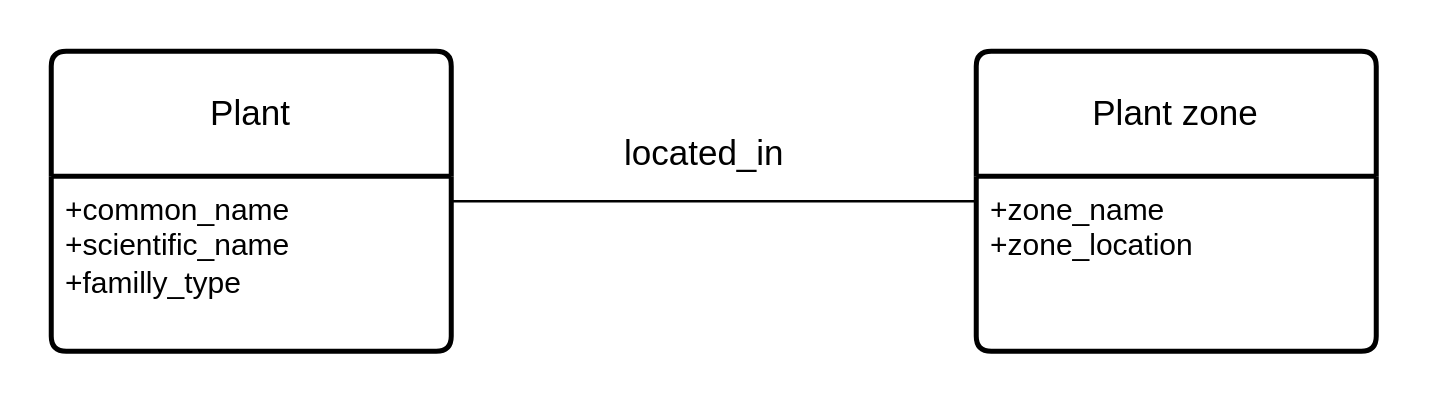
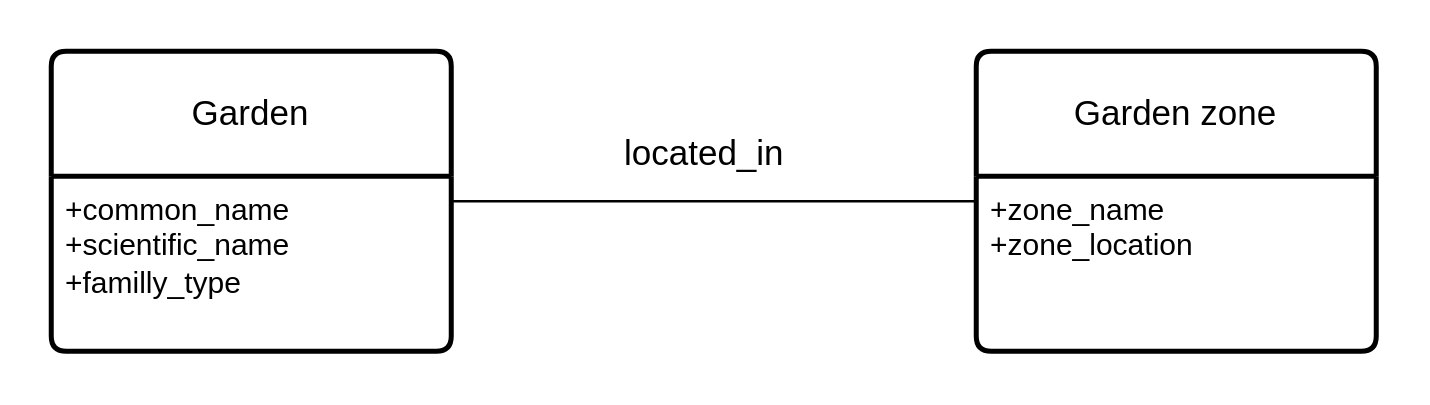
  <mxCell id="0" />
  <mxCell id="1" parent="0" />
  <mxCell id="2" value="" style="edgeStyle=orthogonalEdgeStyle;rounded=0;orthogonalLoop=1;jettySize=auto;html=1;endArrow=none;" edge="1" parent="1" source="4" target="6"><mxGeometry relative="1" as="geometry" /></mxCell>
  <mxCell id="3" value="&lt;font style=&quot;font-size: 14px;&quot;&gt;located_in&lt;/font&gt;" style="edgeLabel;html=1;align=center;verticalAlign=middle;resizable=0;points=[];" vertex="1" connectable="0" parent="2"><mxGeometry x="-0.44" y="1" relative="1" as="geometry"><mxPoint x="41" y="-19" as="offset" /></mxGeometry></mxCell>
- <mxCell id="4" value="Plant" style="swimlane;childLayout=stackLayout;horizontal=1;startSize=50;horizontalStack=0;rounded=1;fontSize=14;fontStyle=0;strokeWidth=2;resizeParent=0;resizeLast=1;shadow=0;dashed=0;align=center;arcSize=4;whiteSpace=wrap;html=1;" vertex="1" parent="1"><mxGeometry x="20" y="20" width="160" height="120" as="geometry" /></mxCell>
+ <mxCell id="4" value="Garden" style="swimlane;childLayout=stackLayout;horizontal=1;startSize=50;horizontalStack=0;rounded=1;fontSize=14;fontStyle=0;strokeWidth=2;resizeParent=0;resizeLast=1;shadow=0;dashed=0;align=center;arcSize=4;whiteSpace=wrap;html=1;" vertex="1" parent="1"><mxGeometry x="20" y="20" width="160" height="120" as="geometry" /></mxCell>
  <mxCell id="5" value="+common_name&lt;br&gt;+scientific_name&lt;br&gt;+familly_type" style="align=left;strokeColor=none;fillColor=none;spacingLeft=4;fontSize=12;verticalAlign=top;resizable=0;rotatable=0;part=1;html=1;" vertex="1" parent="4"><mxGeometry y="50" width="160" height="70" as="geometry" /></mxCell>
- <mxCell id="6" value="Plant zone" style="swimlane;childLayout=stackLayout;horizontal=1;startSize=50;horizontalStack=0;rounded=1;fontSize=14;fontStyle=0;strokeWidth=2;resizeParent=0;resizeLast=1;shadow=0;dashed=0;align=center;arcSize=4;whiteSpace=wrap;html=1;" vertex="1" parent="1"><mxGeometry x="390" y="20" width="160" height="120" as="geometry" /></mxCell>
+ <mxCell id="6" value="Garden zone" style="swimlane;childLayout=stackLayout;horizontal=1;startSize=50;horizontalStack=0;rounded=1;fontSize=14;fontStyle=0;strokeWidth=2;resizeParent=0;resizeLast=1;shadow=0;dashed=0;align=center;arcSize=4;whiteSpace=wrap;html=1;" vertex="1" parent="1"><mxGeometry x="390" y="20" width="160" height="120" as="geometry" /></mxCell>
  <mxCell id="7" value="+zone_name&lt;br&gt;+zone_location" style="align=left;strokeColor=none;fillColor=none;spacingLeft=4;fontSize=12;verticalAlign=top;resizable=0;rotatable=0;part=1;html=1;" vertex="1" parent="6"><mxGeometry y="50" width="160" height="70" as="geometry" /></mxCell>
